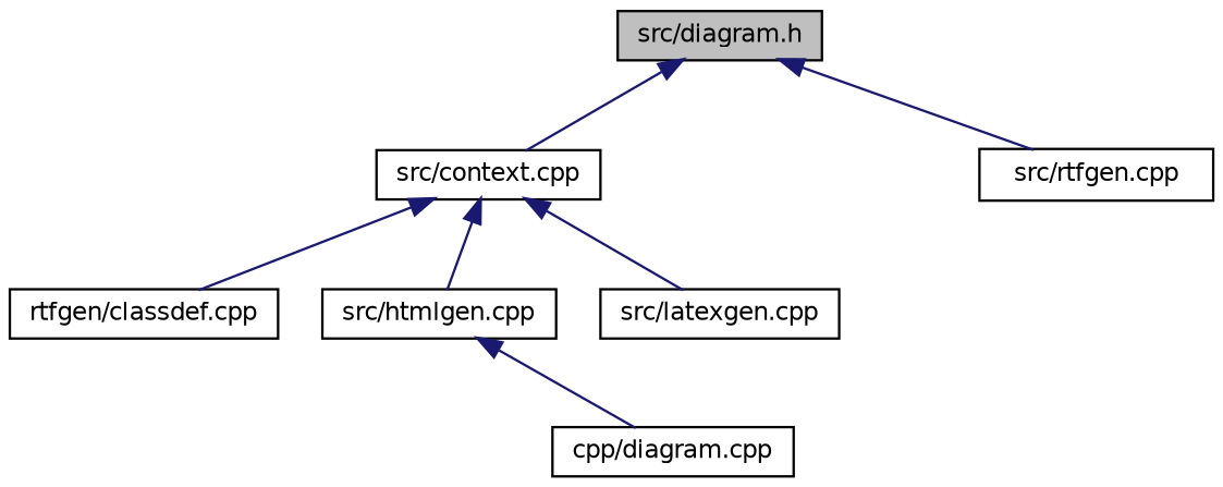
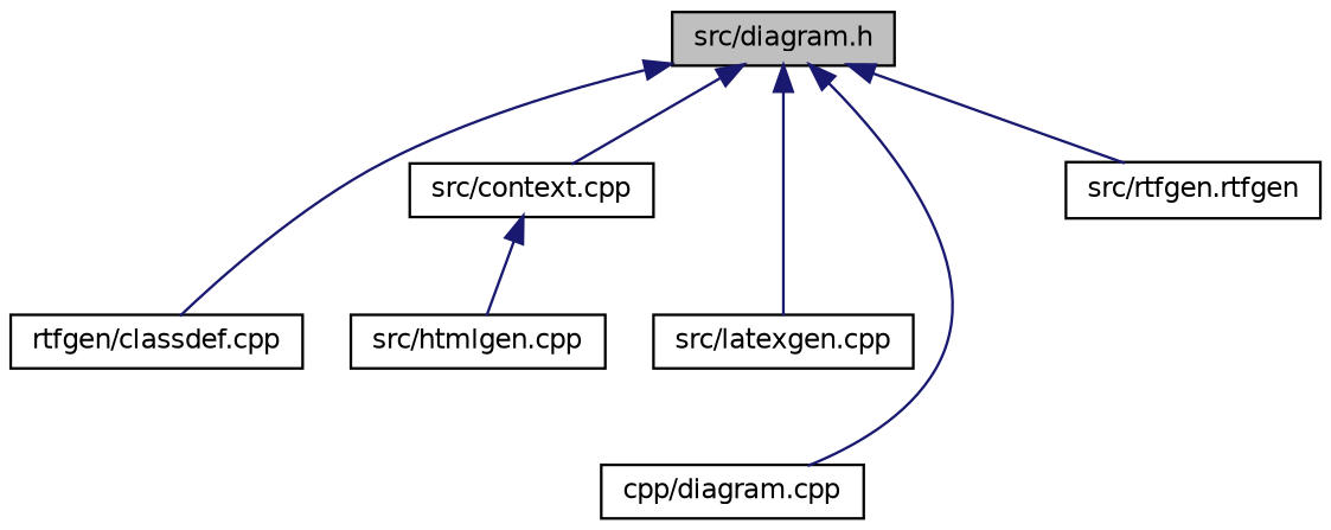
  digraph {
    node [color=black fillcolor=white fontname=Helvetica fontsize=10 shape=record style=filled]
    edge [color=midnightblue dir=back fontname=Helvetica fontsize=10 labelfontname=Helvetica labelfontsize=10 style=solid]
    n1 [fillcolor=grey75 fontcolor=black height=0.2 label="src/diagram.h" width=0.4]
    n2 [height=0.2 label="rtfgen/classdef.cpp" width=0.4]
    n3 [height=0.2 label="src/context.cpp" width=0.4]
    n4 [height=0.2 label="cpp/diagram.cpp" width=0.4]
    n5 [height=0.2 label="src/latexgen.cpp" width=0.4]
-   n6 [height=0.2 label="src/rtfgen.cpp" width=0.4]
+   n6 [height=0.2 label="src/rtfgen.rtfgen" width=0.4]
    n7 [height=0.2 label="src/htmlgen.cpp" width=0.4]
-   n3 -> n2
+   n1 -> n2
    n1 -> n3
-   n7 -> n4
-   n3 -> n5
+   n1 -> n4
+   n1 -> n5
    n1 -> n6
    n3 -> n7
  }
